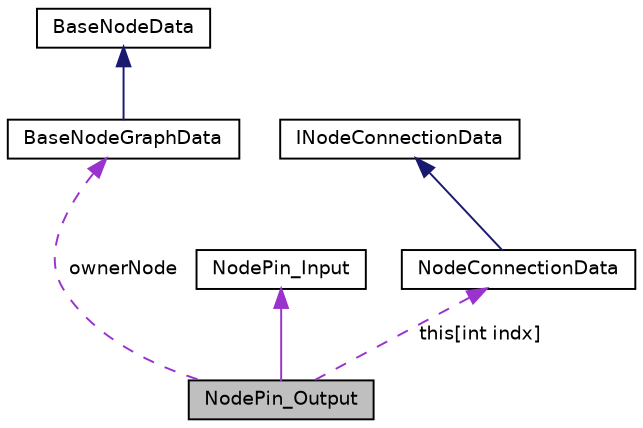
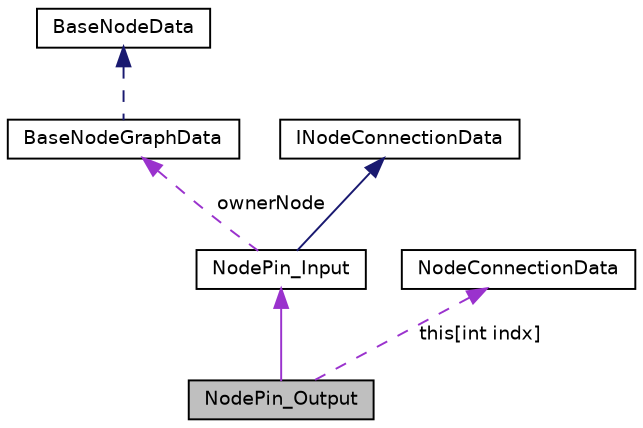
  digraph {
    node [color=black fillcolor=white fontname=Helvetica fontsize=10 shape=record style=filled]
    edge [color=darkorchid3 dir=back fontname=Helvetica fontsize=10 labelfontname=Helvetica labelfontsize=10 style=solid]
    n1 [fillcolor=grey75 fontcolor=black height=0.2 label=NodePin_Output width=0.4]
    n2 [height=0.2 label=NodePin_Input width=0.4]
    n3 [height=0.2 label=BaseNodeGraphData width=0.4]
    n4 [height=0.2 label=BaseNodeData width=0.4]
    n5 [height=0.2 label=NodeConnectionData width=0.4]
    n6 [height=0.2 label=INodeConnectionData width=0.4]
    n2 -> n1
-   n3 -> n1 [label=" ownerNode" style=dashed]
-   n4 -> n3 [color=midnightblue]
+   n3 -> n2 [label=" ownerNode" style=dashed]
+   n4 -> n3 [color=midnightblue style=dashed]
    n5 -> n1 [label=" this[int indx]" style=dashed]
-   n6 -> n5 [color=midnightblue]
+   n6 -> n2 [color=midnightblue]
  }
